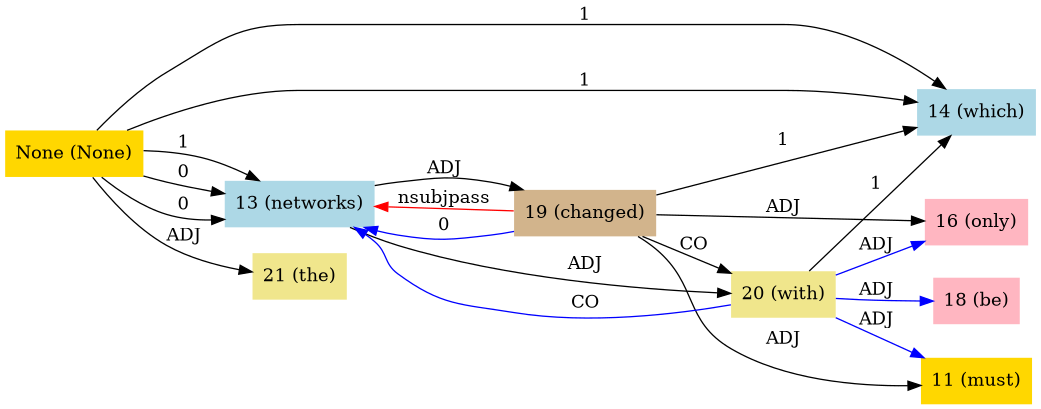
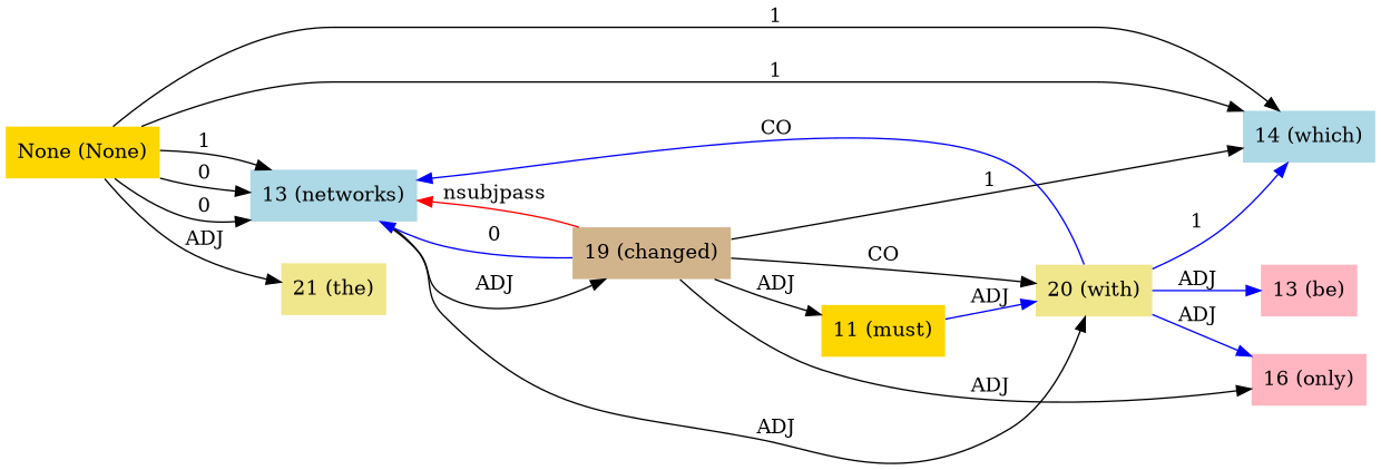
  digraph {
    rankdir=LR
    node [color=brown fillcolor=gold shape=plaintext style=filled]
    edge [dir=forward]
    n1 [color=gray40 label="None (None)"]
    n2 [fillcolor=lightblue label="13 (networks)"]
    n3 [fillcolor=khaki label="21 (the)"]
    n4 [fillcolor=lightblue label="14 (which)"]
    n5 [color=gray40 fillcolor=tan label="19 (changed)"]
    n6 [fillcolor=khaki label="20 (with)"]
    n7 [fillcolor=lightpink label="16 (only)"]
    n8 [color=gray40 label="11 (must)"]
-   n9 [fillcolor=lightpink label="18 (be)"]
+   n9 [fillcolor=lightpink label="13 (be)"]
    n1 -> n2 [label=1]
    n1 -> n2 [label=0]
    n1 -> n2 [label=0]
    n1 -> n3 [label=ADJ]
    n1 -> n4 [label=1]
    n1 -> n4 [label=1]
    n2 -> n5 [label=ADJ]
    n2 -> n6 [color=black label=ADJ]
    n5 -> n2 [color=red label=nsubjpass]
    n5 -> n2 [color=blue label=0]
    n5 -> n4 [label=1]
    n5 -> n6 [label=CO]
    n5 -> n7 [label=ADJ]
    n5 -> n8 [label=ADJ]
    n6 -> n2 [color=blue label=CO]
-   n6 -> n4 [color=black label=1]
+   n6 -> n4 [color=blue label=1]
    n6 -> n7 [color=blue label=ADJ]
-   n6 -> n8 [color=blue label=ADJ]
+   n8 -> n6 [color=blue label=ADJ]
    n6 -> n9 [color=blue label=ADJ]
  }
